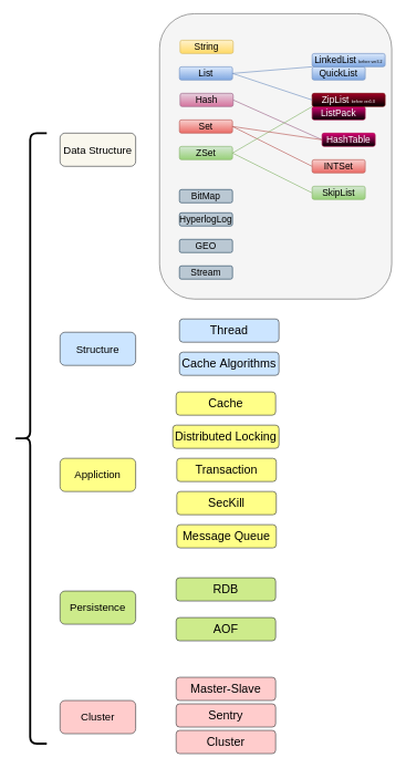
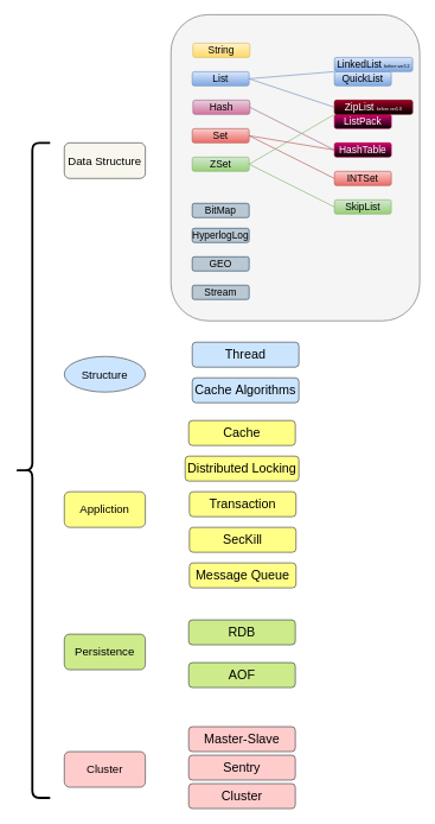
  <mxCell id="0" />
  <mxCell id="1" parent="0" />
  <mxCell id="2" value="" style="rounded=1;whiteSpace=wrap;html=1;fillColor=#f5f5f5;strokeColor=#666666;fontColor=#333333;" vertex="1" parent="1"><mxGeometry x="240" y="20" width="350" height="430" as="geometry" /></mxCell>
  <mxCell id="3" value="&lt;font style=&quot;font-size: 16px;&quot;&gt;Data Structure&lt;/font&gt;" style="rounded=1;whiteSpace=wrap;html=1;fillColor=#f9f7ed;strokeColor=#36393d;" vertex="1" parent="1"><mxGeometry x="90" y="200" width="114" height="50" as="geometry" /></mxCell>
- <mxCell id="4" value="&lt;font style=&quot;font-size: 16px;&quot;&gt;Structure&lt;/font&gt;" style="rounded=1;whiteSpace=wrap;html=1;fillColor=#cce5ff;strokeColor=#36393d;" vertex="1" parent="1"><mxGeometry x="90" y="500" width="114" height="50" as="geometry" /></mxCell>
+ <mxCell id="4" value="&lt;font style=&quot;font-size: 16px;&quot;&gt;Structure&lt;/font&gt;" style="ellipse;whiteSpace=wrap;html=1;fillColor=#cce5ff;strokeColor=#36393d;" vertex="1" parent="1"><mxGeometry x="90" y="500" width="114" height="50" as="geometry" /></mxCell>
  <mxCell id="5" value="&lt;font style=&quot;font-size: 16px;&quot;&gt;Appliction&lt;/font&gt;" style="rounded=1;whiteSpace=wrap;html=1;fillColor=#ffff88;strokeColor=#36393d;" vertex="1" parent="1"><mxGeometry x="90" y="690" width="114" height="50" as="geometry" /></mxCell>
  <mxCell id="6" value="&lt;font style=&quot;font-size: 16px;&quot;&gt;Persistence&lt;/font&gt;" style="rounded=1;whiteSpace=wrap;html=1;fillColor=#cdeb8b;strokeColor=#36393d;" vertex="1" parent="1"><mxGeometry x="90" y="890" width="114" height="50" as="geometry" /></mxCell>
  <mxCell id="7" value="&lt;font style=&quot;font-size: 16px;&quot;&gt;Cluster&lt;/font&gt;" style="rounded=1;whiteSpace=wrap;html=1;fillColor=#ffcccc;strokeColor=#36393d;" vertex="1" parent="1"><mxGeometry x="90" y="1055" width="114" height="50" as="geometry" /></mxCell>
  <mxCell id="8" value="&lt;font style=&quot;font-size: 14px;&quot;&gt;String&lt;/font&gt;" style="rounded=1;whiteSpace=wrap;html=1;fillColor=#fff2cc;strokeColor=#d6b656;gradientColor=#ffd966;" vertex="1" parent="1"><mxGeometry x="271" y="60" width="80" height="20" as="geometry" /></mxCell>
  <mxCell id="9" value="&lt;font style=&quot;font-size: 14px;&quot;&gt;Set&lt;/font&gt;" style="rounded=1;whiteSpace=wrap;html=1;fillColor=#f8cecc;strokeColor=#b85450;gradientColor=#ea6b66;" vertex="1" parent="1"><mxGeometry x="270" y="180" width="80" height="20" as="geometry" /></mxCell>
  <mxCell id="10" value="&lt;font style=&quot;font-size: 14px;&quot;&gt;Hash&lt;/font&gt;" style="rounded=1;whiteSpace=wrap;html=1;fillColor=#e6d0de;strokeColor=#996185;gradientColor=#d5739d;" vertex="1" parent="1"><mxGeometry x="271" y="140" width="80" height="20" as="geometry" /></mxCell>
  <mxCell id="11" value="&lt;font style=&quot;font-size: 14px;&quot;&gt;ZSet&lt;/font&gt;" style="rounded=1;whiteSpace=wrap;html=1;fillColor=#d5e8d4;gradientColor=#97d077;strokeColor=#82b366;" vertex="1" parent="1"><mxGeometry x="270" y="220" width="80" height="20" as="geometry" /></mxCell>
  <mxCell id="12" value="&lt;span style=&quot;font-size: 14px;&quot;&gt;List&lt;/span&gt;" style="rounded=1;whiteSpace=wrap;html=1;fillColor=#dae8fc;strokeColor=#6c8ebf;gradientColor=#7ea6e0;" vertex="1" parent="1"><mxGeometry x="270" y="100" width="80" height="20" as="geometry" /></mxCell>
  <mxCell id="13" value="&lt;span style=&quot;font-size: 14px;&quot;&gt;QuickList&lt;/span&gt;" style="rounded=1;whiteSpace=wrap;html=1;fillColor=#dae8fc;strokeColor=#6c8ebf;gradientColor=#7ea6e0;" vertex="1" parent="1"><mxGeometry x="470" y="100" width="80" height="20" as="geometry" /></mxCell>
  <mxCell id="14" value="&lt;span style=&quot;font-size: 14px;&quot;&gt;ListPack&lt;/span&gt;" style="rounded=1;whiteSpace=wrap;html=1;fillColor=#d80073;fontColor=#ffffff;strokeColor=#A50040;gradientColor=default;" vertex="1" parent="1"><mxGeometry x="470" y="160" width="80" height="20" as="geometry" /></mxCell>
- <mxCell id="15" value="&lt;span style=&quot;font-size: 14px;&quot;&gt;HashTable&lt;/span&gt;" style="rounded=1;whiteSpace=wrap;html=1;fillColor=#d80073;fontColor=#ffffff;strokeColor=#A50040;gradientColor=default;" vertex="1" parent="1"><mxGeometry x="485" y="200" width="80" height="20" as="geometry" /></mxCell>
+ <mxCell id="15" value="&lt;span style=&quot;font-size: 14px;&quot;&gt;HashTable&lt;/span&gt;" style="rounded=1;whiteSpace=wrap;html=1;fillColor=#d80073;fontColor=#ffffff;strokeColor=#A50040;gradientColor=default;" vertex="1" parent="1"><mxGeometry x="470" y="200" width="80" height="20" as="geometry" /></mxCell>
  <mxCell id="16" value="&lt;span style=&quot;font-size: 14px;&quot;&gt;INTSet&lt;/span&gt;" style="rounded=1;whiteSpace=wrap;html=1;fillColor=#f8cecc;strokeColor=#b85450;gradientColor=#ea6b66;" vertex="1" parent="1"><mxGeometry x="470" y="240" width="80" height="20" as="geometry" /></mxCell>
  <mxCell id="17" value="&lt;span style=&quot;font-size: 14px;&quot;&gt;SkipList&lt;/span&gt;" style="rounded=1;whiteSpace=wrap;html=1;fillColor=#d5e8d4;gradientColor=#97d077;strokeColor=#82b366;" vertex="1" parent="1"><mxGeometry x="470" y="280" width="80" height="20" as="geometry" /></mxCell>
  <mxCell id="18" value="&lt;span style=&quot;font-size: 14px;&quot;&gt;BitMap&lt;/span&gt;" style="rounded=1;whiteSpace=wrap;html=1;fillColor=#bac8d3;strokeColor=#23445d;" vertex="1" parent="1"><mxGeometry x="270" y="285" width="80" height="20" as="geometry" /></mxCell>
  <mxCell id="19" value="&lt;span style=&quot;font-size: 14px;&quot;&gt;HyperlogLog&lt;/span&gt;" style="rounded=1;whiteSpace=wrap;html=1;fillColor=#bac8d3;strokeColor=#23445d;" vertex="1" parent="1"><mxGeometry x="270" y="320" width="80" height="20" as="geometry" /></mxCell>
  <mxCell id="20" value="&lt;span style=&quot;font-size: 14px;&quot;&gt;GEO&lt;/span&gt;" style="rounded=1;whiteSpace=wrap;html=1;fillColor=#bac8d3;strokeColor=#23445d;" vertex="1" parent="1"><mxGeometry x="270" y="360" width="80" height="20" as="geometry" /></mxCell>
  <mxCell id="21" value="&lt;span style=&quot;font-size: 14px;&quot;&gt;Stream&lt;/span&gt;" style="rounded=1;whiteSpace=wrap;html=1;fillColor=#bac8d3;strokeColor=#23445d;" vertex="1" parent="1"><mxGeometry x="270" y="400" width="80" height="20" as="geometry" /></mxCell>
  <mxCell id="22" value="&lt;span style=&quot;font-size: 14px;&quot;&gt;ZipList&amp;nbsp;&lt;/span&gt;&lt;font style=&quot;font-size: 6px;&quot;&gt;before ver5.0&lt;/font&gt;" style="rounded=1;whiteSpace=wrap;html=1;fillColor=#a20025;fontColor=#ffffff;strokeColor=#6F0000;gradientColor=default;" vertex="1" parent="1"><mxGeometry x="470" y="140" width="110" height="20" as="geometry" /></mxCell>
  <mxCell id="23" value="&lt;span style=&quot;font-size: 14px;&quot;&gt;LinkedList &lt;/span&gt;&lt;font style=&quot;font-size: 6px;&quot;&gt;before ver3.2&lt;/font&gt;" style="rounded=1;whiteSpace=wrap;html=1;fillColor=#dae8fc;strokeColor=#6c8ebf;gradientColor=#7ea6e0;" vertex="1" parent="1"><mxGeometry x="470" y="80" width="110" height="20" as="geometry" /></mxCell>
  <mxCell id="24" value="" style="endArrow=none;html=1;rounded=0;exitX=1;exitY=0.5;exitDx=0;exitDy=0;entryX=0;entryY=0;entryDx=0;entryDy=0;fillColor=#dae8fc;strokeColor=#6c8ebf;gradientColor=#7ea6e0;" edge="1" parent="1" source="12" target="13"><mxGeometry width="50" height="50" relative="1" as="geometry"><mxPoint x="580" y="165" as="sourcePoint" /><mxPoint x="630" y="115" as="targetPoint" /></mxGeometry></mxCell>
  <mxCell id="25" value="" style="endArrow=none;html=1;rounded=0;exitX=1;exitY=0.5;exitDx=0;exitDy=0;entryX=0;entryY=0.5;entryDx=0;entryDy=0;fillColor=#e6d0de;strokeColor=#996185;gradientColor=#d5739d;" edge="1" parent="1" source="10" target="15"><mxGeometry width="50" height="50" relative="1" as="geometry"><mxPoint x="360" y="120" as="sourcePoint" /><mxPoint x="480" y="110" as="targetPoint" /></mxGeometry></mxCell>
  <mxCell id="26" value="" style="endArrow=none;html=1;rounded=0;exitX=1;exitY=0.5;exitDx=0;exitDy=0;entryX=0;entryY=0.5;entryDx=0;entryDy=0;fillColor=#dae8fc;strokeColor=#6c8ebf;gradientColor=#7ea6e0;" edge="1" parent="1" source="12" target="22"><mxGeometry width="50" height="50" relative="1" as="geometry"><mxPoint x="360" y="120" as="sourcePoint" /><mxPoint x="480" y="110" as="targetPoint" /></mxGeometry></mxCell>
  <mxCell id="27" value="" style="endArrow=none;html=1;rounded=0;exitX=1;exitY=0.5;exitDx=0;exitDy=0;entryX=0;entryY=0.5;entryDx=0;entryDy=0;fillColor=#f8cecc;strokeColor=#b85450;gradientColor=#ea6b66;" edge="1" parent="1" source="9" target="16"><mxGeometry width="50" height="50" relative="1" as="geometry"><mxPoint x="580" y="165" as="sourcePoint" /><mxPoint x="630" y="115" as="targetPoint" /></mxGeometry></mxCell>
  <mxCell id="28" value="" style="endArrow=none;html=1;rounded=0;exitX=1;exitY=0.5;exitDx=0;exitDy=0;entryX=0;entryY=0.5;entryDx=0;entryDy=0;fillColor=#d5e8d4;gradientColor=#97d077;strokeColor=#82b366;" edge="1" parent="1" source="11" target="17"><mxGeometry width="50" height="50" relative="1" as="geometry"><mxPoint x="360" y="200" as="sourcePoint" /><mxPoint x="480" y="260" as="targetPoint" /></mxGeometry></mxCell>
  <mxCell id="29" value="" style="endArrow=none;html=1;rounded=0;exitX=1;exitY=0.5;exitDx=0;exitDy=0;entryX=0;entryY=0;entryDx=0;entryDy=0;fillColor=#d5e8d4;gradientColor=#97d077;strokeColor=#82b366;" edge="1" parent="1" source="11" target="14"><mxGeometry width="50" height="50" relative="1" as="geometry"><mxPoint x="370" y="210" as="sourcePoint" /><mxPoint x="490" y="270" as="targetPoint" /></mxGeometry></mxCell>
  <mxCell id="30" value="" style="endArrow=none;html=1;rounded=0;exitX=1;exitY=0.5;exitDx=0;exitDy=0;entryX=0;entryY=0.5;entryDx=0;entryDy=0;fillColor=#f8cecc;strokeColor=#b85450;gradientColor=#ea6b66;" edge="1" parent="1" source="9" target="15"><mxGeometry width="50" height="50" relative="1" as="geometry"><mxPoint x="360" y="200" as="sourcePoint" /><mxPoint x="480" y="260" as="targetPoint" /></mxGeometry></mxCell>
  <mxCell id="31" value="&lt;font style=&quot;font-size: 18px;&quot;&gt;Thread&lt;/font&gt;" style="rounded=1;whiteSpace=wrap;html=1;fillColor=#cce5ff;strokeColor=#36393d;" vertex="1" parent="1"><mxGeometry x="270" y="480" width="150" height="35" as="geometry" /></mxCell>
  <mxCell id="32" value="&lt;font style=&quot;font-size: 18px;&quot;&gt;Cache&amp;nbsp;Algorithms&lt;/font&gt;" style="rounded=1;whiteSpace=wrap;html=1;fillColor=#cce5ff;strokeColor=#36393d;" vertex="1" parent="1"><mxGeometry x="270" y="530" width="150" height="35" as="geometry" /></mxCell>
  <mxCell id="33" value="&lt;font style=&quot;font-size: 18px;&quot;&gt;Message Queue&lt;/font&gt;" style="rounded=1;whiteSpace=wrap;html=1;fillColor=#ffff88;strokeColor=#36393d;" vertex="1" parent="1"><mxGeometry x="266" y="790" width="150" height="35" as="geometry" /></mxCell>
  <mxCell id="34" value="&lt;font style=&quot;font-size: 18px;&quot;&gt;SecKill&lt;/font&gt;" style="rounded=1;whiteSpace=wrap;html=1;fillColor=#ffff88;strokeColor=#36393d;" vertex="1" parent="1"><mxGeometry x="266" y="740" width="150" height="35" as="geometry" /></mxCell>
  <mxCell id="35" value="&lt;font style=&quot;font-size: 18px;&quot;&gt;Cache&lt;/font&gt;" style="rounded=1;whiteSpace=wrap;html=1;fillColor=#ffff88;strokeColor=#36393d;" vertex="1" parent="1"><mxGeometry x="265" y="590" width="150" height="35" as="geometry" /></mxCell>
  <mxCell id="36" value="&lt;span style=&quot;font-size: 18px;&quot;&gt;Transaction&lt;/span&gt;" style="rounded=1;whiteSpace=wrap;html=1;fillColor=#ffff88;strokeColor=#36393d;" vertex="1" parent="1"><mxGeometry x="266" y="690" width="150" height="35" as="geometry" /></mxCell>
  <mxCell id="37" value="&lt;span style=&quot;font-size: 18px;&quot;&gt;Distributed Locking&lt;/span&gt;" style="rounded=1;whiteSpace=wrap;html=1;fillColor=#ffff88;strokeColor=#36393d;" vertex="1" parent="1"><mxGeometry x="260" y="640" width="160" height="35" as="geometry" /></mxCell>
  <mxCell id="38" value="&lt;font style=&quot;font-size: 18px;&quot;&gt;RDB&lt;/font&gt;" style="rounded=1;whiteSpace=wrap;html=1;fillColor=#cdeb8b;strokeColor=#36393d;" vertex="1" parent="1"><mxGeometry x="265" y="870" width="150" height="35" as="geometry" /></mxCell>
  <mxCell id="39" value="&lt;font style=&quot;font-size: 18px;&quot;&gt;AOF&lt;/font&gt;" style="rounded=1;whiteSpace=wrap;html=1;fillColor=#cdeb8b;strokeColor=#36393d;" vertex="1" parent="1"><mxGeometry x="265" y="930" width="150" height="35" as="geometry" /></mxCell>
  <mxCell id="40" value="&lt;font style=&quot;font-size: 18px;&quot;&gt;Master-Slave&lt;/font&gt;" style="rounded=1;whiteSpace=wrap;html=1;fillColor=#ffcccc;strokeColor=#36393d;" vertex="1" parent="1"><mxGeometry x="265" y="1020" width="150" height="35" as="geometry" /></mxCell>
  <mxCell id="41" value="&lt;font style=&quot;font-size: 18px;&quot;&gt;Sentry&lt;/font&gt;" style="rounded=1;whiteSpace=wrap;html=1;fillColor=#ffcccc;strokeColor=#36393d;" vertex="1" parent="1"><mxGeometry x="265" y="1060" width="150" height="35" as="geometry" /></mxCell>
  <mxCell id="42" value="&lt;font style=&quot;font-size: 18px;&quot;&gt;Cluster&lt;/font&gt;" style="rounded=1;whiteSpace=wrap;html=1;fillColor=#ffcccc;strokeColor=#36393d;" vertex="1" parent="1"><mxGeometry x="265" y="1100" width="150" height="35" as="geometry" /></mxCell>
  <mxCell id="43" value="" style="shape=curlyBracket;whiteSpace=wrap;html=1;rounded=1;labelPosition=left;verticalLabelPosition=middle;align=right;verticalAlign=middle;strokeWidth=3;" vertex="1" parent="1"><mxGeometry x="20" y="200" width="50" height="920" as="geometry" /></mxCell>
